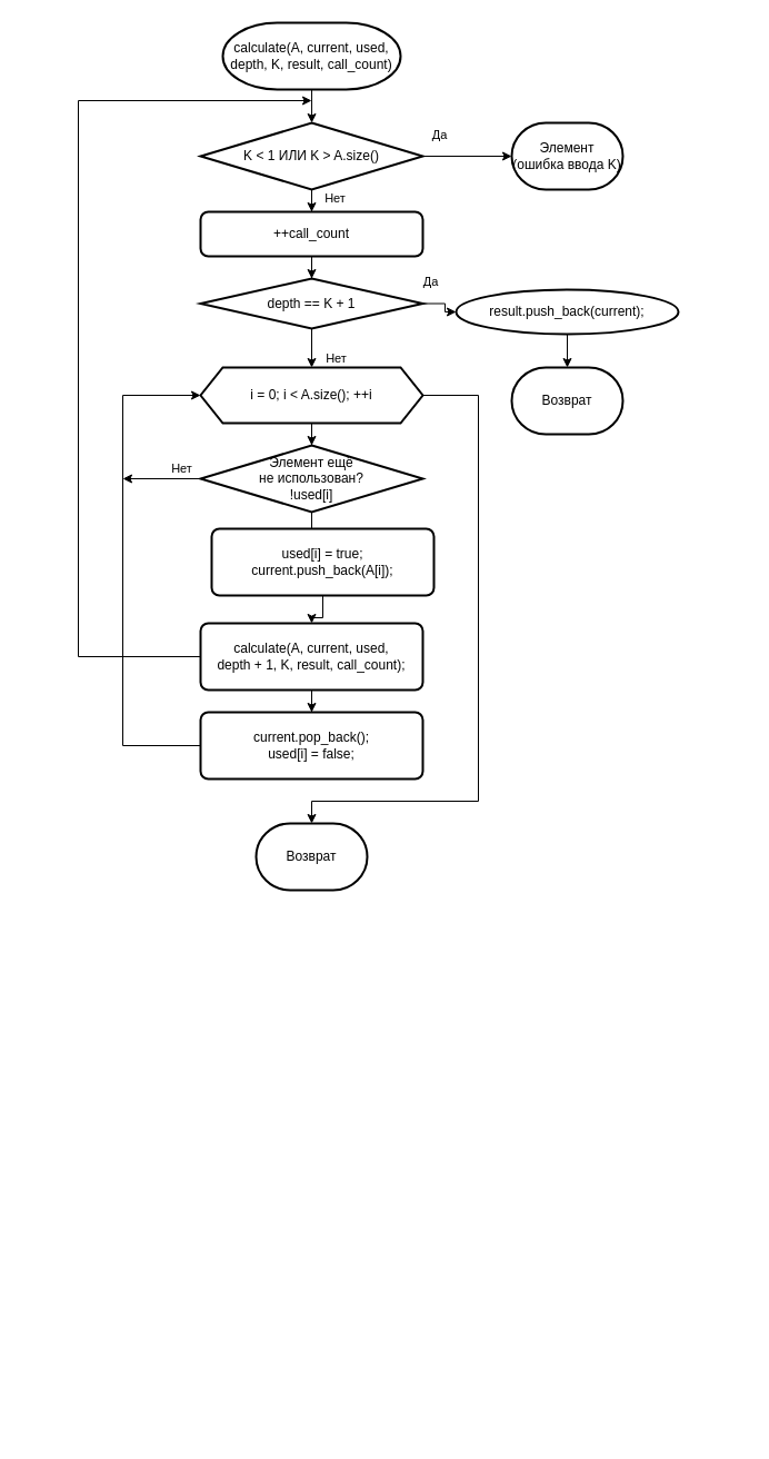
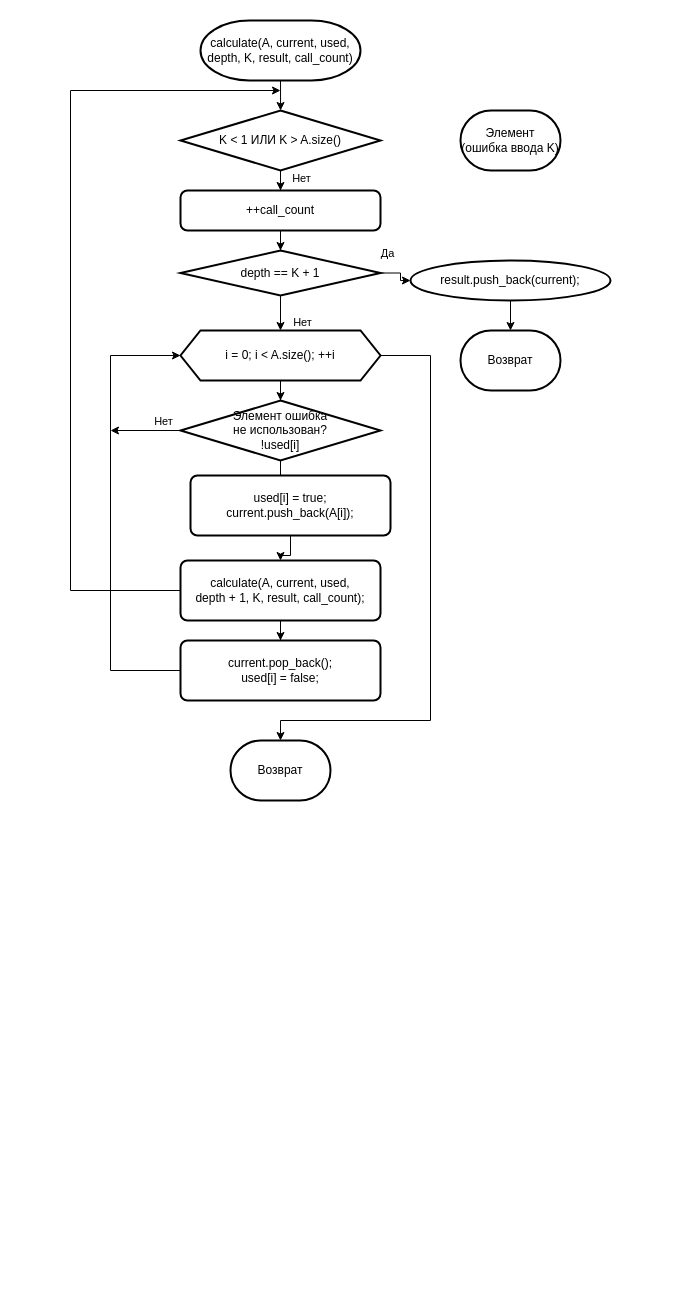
  <mxCell id="0" />
  <mxCell id="1" parent="0" />
  <mxCell id="2" value="calculate(&lt;span style=&quot;background-color: initial;&quot;&gt;A, current,&amp;nbsp;&lt;/span&gt;&lt;span style=&quot;background-color: initial;&quot;&gt;used, depth, K,&amp;nbsp;&lt;/span&gt;&lt;span style=&quot;background-color: initial;&quot;&gt;result, call_count&lt;/span&gt;&lt;span style=&quot;background-color: initial;&quot;&gt;)&lt;/span&gt;" style="strokeWidth=2;html=1;shape=mxgraph.flowchart.terminator;whiteSpace=wrap;" parent="1" vertex="1"><mxGeometry x="200" y="20" width="160" height="60" as="geometry" /></mxCell>
  <mxCell id="3" value="" style="edgeStyle=orthogonalEdgeStyle;rounded=0;orthogonalLoop=1;jettySize=auto;html=1;" parent="1" edge="1"><mxGeometry relative="1" as="geometry"><mxPoint x="280.043" y="80" as="sourcePoint" /><mxPoint x="280.059" y="110" as="targetPoint" /></mxGeometry></mxCell>
  <mxCell id="4" style="edgeStyle=orthogonalEdgeStyle;rounded=0;orthogonalLoop=1;jettySize=auto;html=1;entryX=0.5;entryY=0;entryDx=0;entryDy=0;" parent="1" edge="1"><mxGeometry relative="1" as="geometry"><Array as="points"><mxPoint x="670" y="230" /><mxPoint x="670" y="1260" /><mxPoint x="280" y="1260" /></Array><mxPoint x="280" y="1290" as="targetPoint" /></mxGeometry></mxCell>
  <mxCell id="5" style="edgeStyle=orthogonalEdgeStyle;rounded=0;orthogonalLoop=1;jettySize=auto;html=1;entryX=0.5;entryY=0;entryDx=0;entryDy=0;" parent="1" edge="1"><mxGeometry relative="1" as="geometry"><Array as="points"><mxPoint x="470" y="590" /><mxPoint x="470" y="730" /><mxPoint x="280" y="730" /></Array><mxPoint x="380" y="590.053" as="sourcePoint" /></mxGeometry></mxCell>
  <mxCell id="6" style="edgeStyle=orthogonalEdgeStyle;rounded=0;orthogonalLoop=1;jettySize=auto;html=1;entryX=0;entryY=0.5;entryDx=0;entryDy=0;entryPerimeter=0;exitX=0;exitY=0.5;exitDx=0;exitDy=0;" parent="1" edge="1"><mxGeometry relative="1" as="geometry"><Array as="points"><mxPoint x="20" y="1210" /><mxPoint x="20" y="230" /></Array><mxPoint x="180" y="230" as="targetPoint" /></mxGeometry></mxCell>
  <mxCell id="7" value="Возврат" style="strokeWidth=2;html=1;shape=mxgraph.flowchart.terminator;whiteSpace=wrap;" parent="1" vertex="1"><mxGeometry x="230" y="740" width="100" height="60" as="geometry" /></mxCell>
- <mxCell id="8" value="" style="edgeStyle=orthogonalEdgeStyle;rounded=0;orthogonalLoop=1;jettySize=auto;html=1;" edge="1" parent="1" source="12" target="13"><mxGeometry relative="1" as="geometry" /></mxCell>
- <mxCell id="9" value="Да" style="edgeLabel;html=1;align=center;verticalAlign=middle;resizable=0;points=[];" vertex="1" connectable="0" parent="8"><mxGeometry x="-0.701" y="1" relative="1" as="geometry"><mxPoint x="2" y="-19" as="offset" /></mxGeometry></mxCell>
  <mxCell id="10" style="edgeStyle=orthogonalEdgeStyle;rounded=0;orthogonalLoop=1;jettySize=auto;html=1;entryX=0.5;entryY=0;entryDx=0;entryDy=0;" edge="1" parent="1" source="12" target="14"><mxGeometry relative="1" as="geometry" /></mxCell>
  <mxCell id="11" value="Нет" style="edgeLabel;html=1;align=center;verticalAlign=middle;resizable=0;points=[];" vertex="1" connectable="0" parent="10"><mxGeometry x="0.108" y="-1" relative="1" as="geometry"><mxPoint x="19" as="offset" /></mxGeometry></mxCell>
  <mxCell id="12" value="K &amp;lt; 1 ИЛИ K &amp;gt; A.size()" style="strokeWidth=2;html=1;shape=mxgraph.flowchart.decision;whiteSpace=wrap;" vertex="1" parent="1"><mxGeometry x="180" y="110" width="200" height="60" as="geometry" /></mxCell>
  <mxCell id="13" value="Элемент (ошибка ввода K)" style="strokeWidth=2;html=1;shape=mxgraph.flowchart.terminator;whiteSpace=wrap;" vertex="1" parent="1"><mxGeometry x="460" y="110" width="100" height="60" as="geometry" /></mxCell>
  <mxCell id="14" value="++call_count" style="rounded=1;whiteSpace=wrap;html=1;absoluteArcSize=1;arcSize=14;strokeWidth=2;strokeColor=default;align=center;verticalAlign=middle;fillColor=default;" vertex="1" parent="1"><mxGeometry x="180" y="190" width="200" height="40" as="geometry" /></mxCell>
  <mxCell id="15" style="edgeStyle=orthogonalEdgeStyle;rounded=0;orthogonalLoop=1;jettySize=auto;html=1;entryX=0;entryY=0.5;entryDx=0;entryDy=0;" edge="1" parent="1" source="19" target="20"><mxGeometry relative="1" as="geometry" /></mxCell>
  <mxCell id="16" value="Да" style="edgeLabel;html=1;align=center;verticalAlign=middle;resizable=0;points=[];" vertex="1" connectable="0" parent="15"><mxGeometry x="-0.663" y="-2" relative="1" as="geometry"><mxPoint y="-22" as="offset" /></mxGeometry></mxCell>
  <mxCell id="17" style="edgeStyle=orthogonalEdgeStyle;rounded=0;orthogonalLoop=1;jettySize=auto;html=1;entryX=0.5;entryY=0;entryDx=0;entryDy=0;" edge="1" parent="1" source="19" target="22"><mxGeometry relative="1" as="geometry" /></mxCell>
  <mxCell id="18" value="Нет" style="edgeLabel;html=1;align=center;verticalAlign=middle;resizable=0;points=[];" vertex="1" connectable="0" parent="17"><mxGeometry x="0.5" y="2" relative="1" as="geometry"><mxPoint x="19" y="2" as="offset" /></mxGeometry></mxCell>
  <mxCell id="19" value="depth == K + 1" style="strokeWidth=2;html=1;shape=mxgraph.flowchart.decision;whiteSpace=wrap;" vertex="1" parent="1"><mxGeometry x="180" y="250" width="200" height="45" as="geometry" /></mxCell>
  <mxCell id="20" value="result.push_back(current);" style="ellipse;whiteSpace=wrap;html=1;absoluteArcSize=1;arcSize=14;strokeWidth=2;strokeColor=default;align=center;verticalAlign=middle;fillColor=default;" vertex="1" parent="1"><mxGeometry x="410" y="260" width="200" height="40" as="geometry" /></mxCell>
  <mxCell id="21" value="Возврат" style="strokeWidth=2;html=1;shape=mxgraph.flowchart.terminator;whiteSpace=wrap;" vertex="1" parent="1"><mxGeometry x="460" y="330" width="100" height="60" as="geometry" /></mxCell>
  <mxCell id="22" value="i = 0; i &lt; A.size(); ++i" style="shape=hexagon;perimeter=hexagonPerimeter2;whiteSpace=wrap;html=1;fixedSize=1;strokeColor=default;strokeWidth=2;align=center;verticalAlign=middle;fontFamily=Helvetica;fontSize=12;fontColor=default;fillColor=default;" vertex="1" parent="1"><mxGeometry x="180" y="330" width="200" height="50" as="geometry" /></mxCell>
  <mxCell id="23" style="edgeStyle=orthogonalEdgeStyle;rounded=0;orthogonalLoop=1;jettySize=auto;html=1;entryX=0.5;entryY=0;entryDx=0;entryDy=0;" edge="1" parent="1" source="27" target="29"><mxGeometry relative="1" as="geometry" /></mxCell>
  <mxCell id="24" value="Да" style="edgeLabel;html=1;align=center;verticalAlign=middle;resizable=0;points=[];" vertex="1" connectable="0" parent="23"><mxGeometry x="0.029" y="-1" relative="1" as="geometry"><mxPoint x="19" as="offset" /></mxGeometry></mxCell>
  <mxCell id="25" style="edgeStyle=orthogonalEdgeStyle;rounded=0;orthogonalLoop=1;jettySize=auto;html=1;" edge="1" parent="1" source="27"><mxGeometry relative="1" as="geometry"><mxPoint x="110" y="430" as="targetPoint" /></mxGeometry></mxCell>
  <mxCell id="26" value="Нет" style="edgeLabel;html=1;align=center;verticalAlign=middle;resizable=0;points=[];" vertex="1" connectable="0" parent="25"><mxGeometry x="-0.5" y="1" relative="1" as="geometry"><mxPoint y="-11" as="offset" /></mxGeometry></mxCell>
- <mxCell id="27" value="&lt;div&gt;Элемент ещё&lt;/div&gt;&lt;div&gt;не использован?&lt;br&gt;&lt;/div&gt;!used[i]" style="strokeWidth=2;html=1;shape=mxgraph.flowchart.decision;whiteSpace=wrap;" vertex="1" parent="1"><mxGeometry x="180" y="400" width="200" height="60" as="geometry" /></mxCell>
+ <mxCell id="27" value="&lt;div&gt;Элемент ошибка&lt;/div&gt;&lt;div&gt;не использован?&lt;br&gt;&lt;/div&gt;!used[i]" style="strokeWidth=2;html=1;shape=mxgraph.flowchart.decision;whiteSpace=wrap;" vertex="1" parent="1"><mxGeometry x="180" y="400" width="200" height="60" as="geometry" /></mxCell>
  <mxCell id="28" style="edgeStyle=orthogonalEdgeStyle;rounded=0;orthogonalLoop=1;jettySize=auto;html=1;entryX=0.5;entryY=0;entryDx=0;entryDy=0;" edge="1" parent="1" source="29" target="32"><mxGeometry relative="1" as="geometry" /></mxCell>
  <mxCell id="29" value="used[i] = true;&lt;div&gt;current.push_back(A[i]);&lt;/div&gt;" style="rounded=1;whiteSpace=wrap;html=1;absoluteArcSize=1;arcSize=14;strokeWidth=2;strokeColor=default;align=center;verticalAlign=middle;fillColor=default;" vertex="1" parent="1"><mxGeometry x="190" y="475" width="200" height="60" as="geometry" /></mxCell>
  <mxCell id="30" style="edgeStyle=orthogonalEdgeStyle;rounded=0;orthogonalLoop=1;jettySize=auto;html=1;entryX=0.5;entryY=0;entryDx=0;entryDy=0;" edge="1" parent="1" source="32" target="34"><mxGeometry relative="1" as="geometry" /></mxCell>
  <mxCell id="31" style="edgeStyle=orthogonalEdgeStyle;rounded=0;orthogonalLoop=1;jettySize=auto;html=1;" edge="1" parent="1" source="32"><mxGeometry relative="1" as="geometry"><mxPoint x="280" y="90" as="targetPoint" /><Array as="points"><mxPoint x="70" y="590" /><mxPoint x="70" y="90" /></Array></mxGeometry></mxCell>
  <mxCell id="32" value="calculate(A, current, used,&lt;div&gt;depth + 1, K, result, call_count);&lt;/div&gt;" style="rounded=1;whiteSpace=wrap;html=1;absoluteArcSize=1;arcSize=14;strokeWidth=2;strokeColor=default;align=center;verticalAlign=middle;fillColor=default;" vertex="1" parent="1"><mxGeometry x="180" y="560" width="200" height="60" as="geometry" /></mxCell>
  <mxCell id="33" style="edgeStyle=orthogonalEdgeStyle;rounded=0;orthogonalLoop=1;jettySize=auto;html=1;entryX=0;entryY=0.5;entryDx=0;entryDy=0;" edge="1" parent="1" source="34" target="22"><mxGeometry relative="1" as="geometry"><Array as="points"><mxPoint x="110" y="670" /><mxPoint x="110" y="355" /></Array></mxGeometry></mxCell>
  <mxCell id="34" value="current.pop_back();&lt;div&gt;used[i] = false;&lt;/div&gt;" style="rounded=1;whiteSpace=wrap;html=1;absoluteArcSize=1;arcSize=14;strokeWidth=2;strokeColor=default;align=center;verticalAlign=middle;fillColor=default;" vertex="1" parent="1"><mxGeometry x="180" y="640" width="200" height="60" as="geometry" /></mxCell>
  <mxCell id="35" style="edgeStyle=orthogonalEdgeStyle;rounded=0;orthogonalLoop=1;jettySize=auto;html=1;entryX=0.5;entryY=0;entryDx=0;entryDy=0;entryPerimeter=0;" edge="1" parent="1" source="14" target="19"><mxGeometry relative="1" as="geometry" /></mxCell>
  <mxCell id="36" style="edgeStyle=orthogonalEdgeStyle;rounded=0;orthogonalLoop=1;jettySize=auto;html=1;entryX=0.5;entryY=0;entryDx=0;entryDy=0;entryPerimeter=0;" edge="1" parent="1" source="20" target="21"><mxGeometry relative="1" as="geometry" /></mxCell>
  <mxCell id="37" style="edgeStyle=orthogonalEdgeStyle;rounded=0;orthogonalLoop=1;jettySize=auto;html=1;entryX=0.5;entryY=0;entryDx=0;entryDy=0;entryPerimeter=0;" edge="1" parent="1" source="22" target="27"><mxGeometry relative="1" as="geometry" /></mxCell>
  <mxCell id="38" style="edgeStyle=orthogonalEdgeStyle;rounded=0;orthogonalLoop=1;jettySize=auto;html=1;entryX=0.5;entryY=0;entryDx=0;entryDy=0;entryPerimeter=0;" edge="1" parent="1" source="22" target="7"><mxGeometry relative="1" as="geometry"><Array as="points"><mxPoint x="430" y="355" /><mxPoint x="430" y="720" /></Array></mxGeometry></mxCell>
